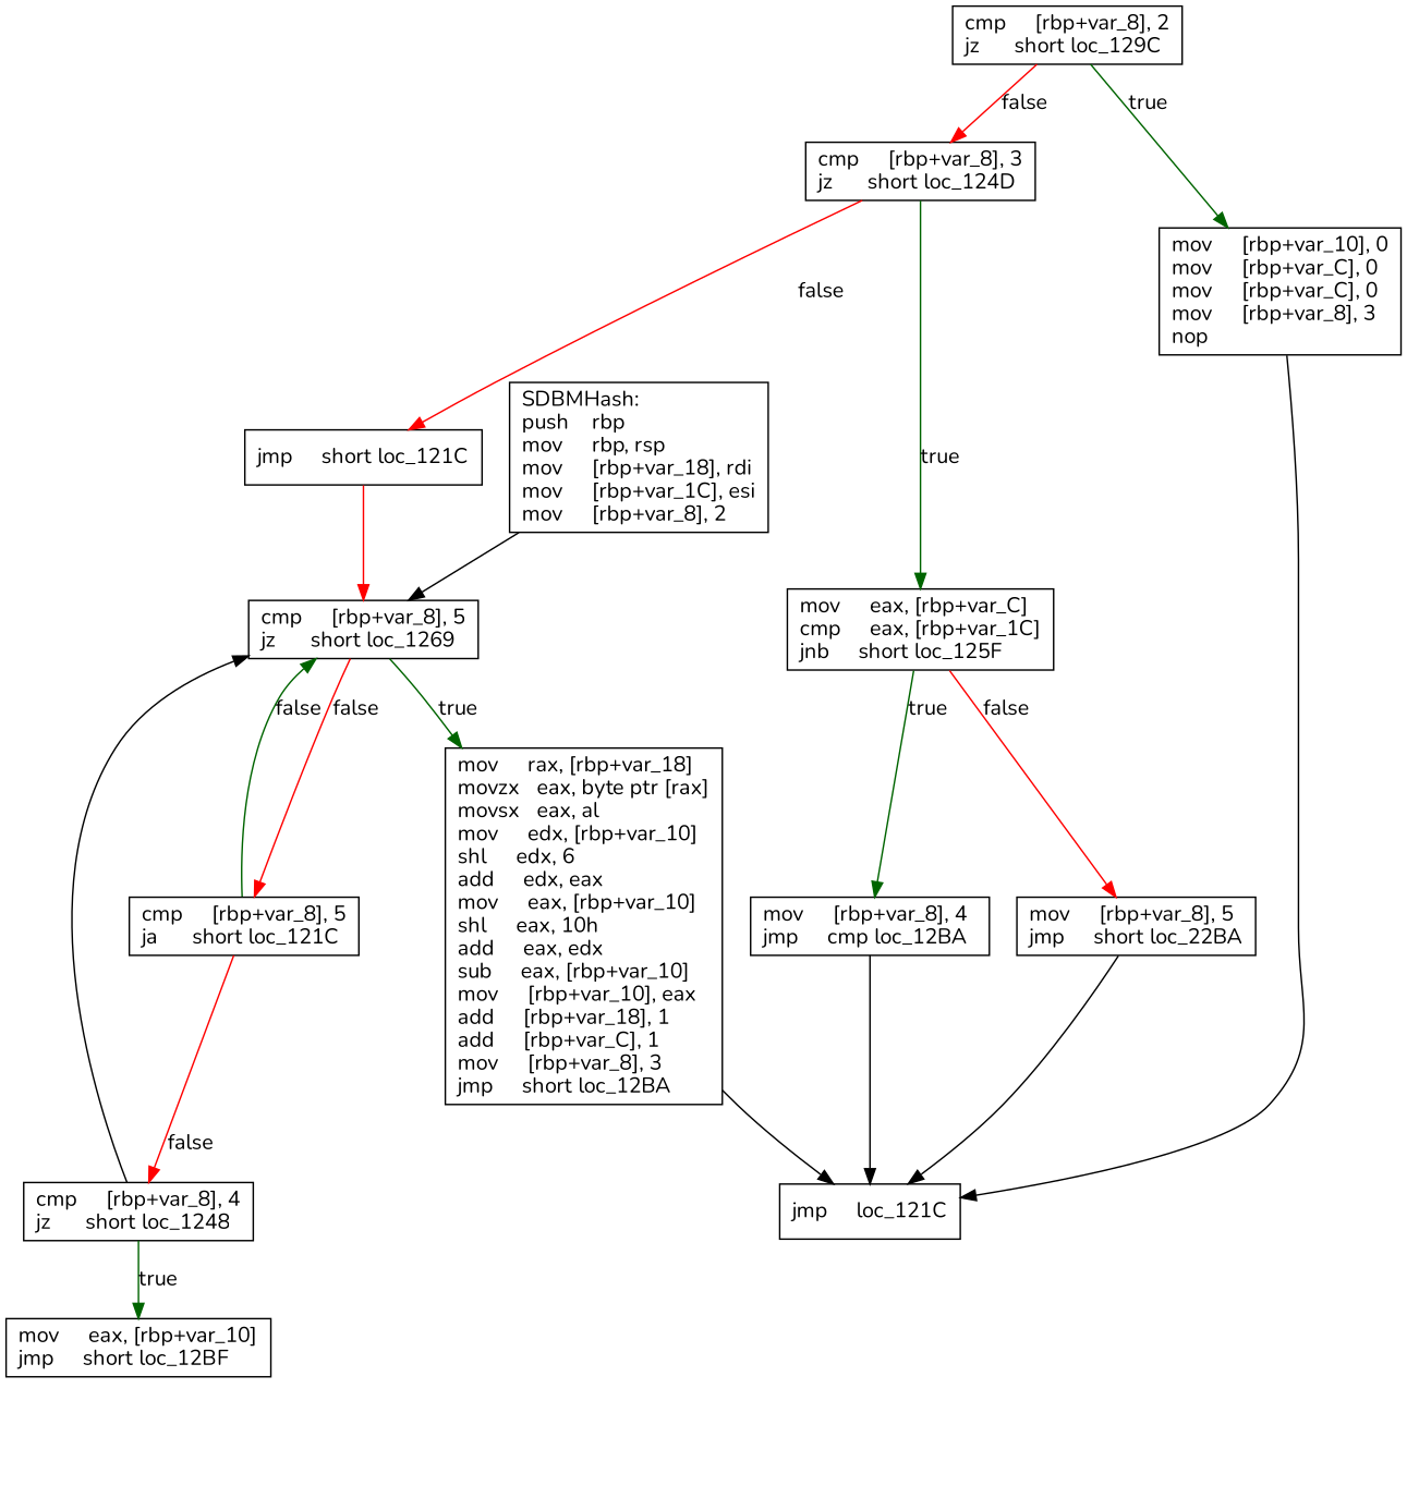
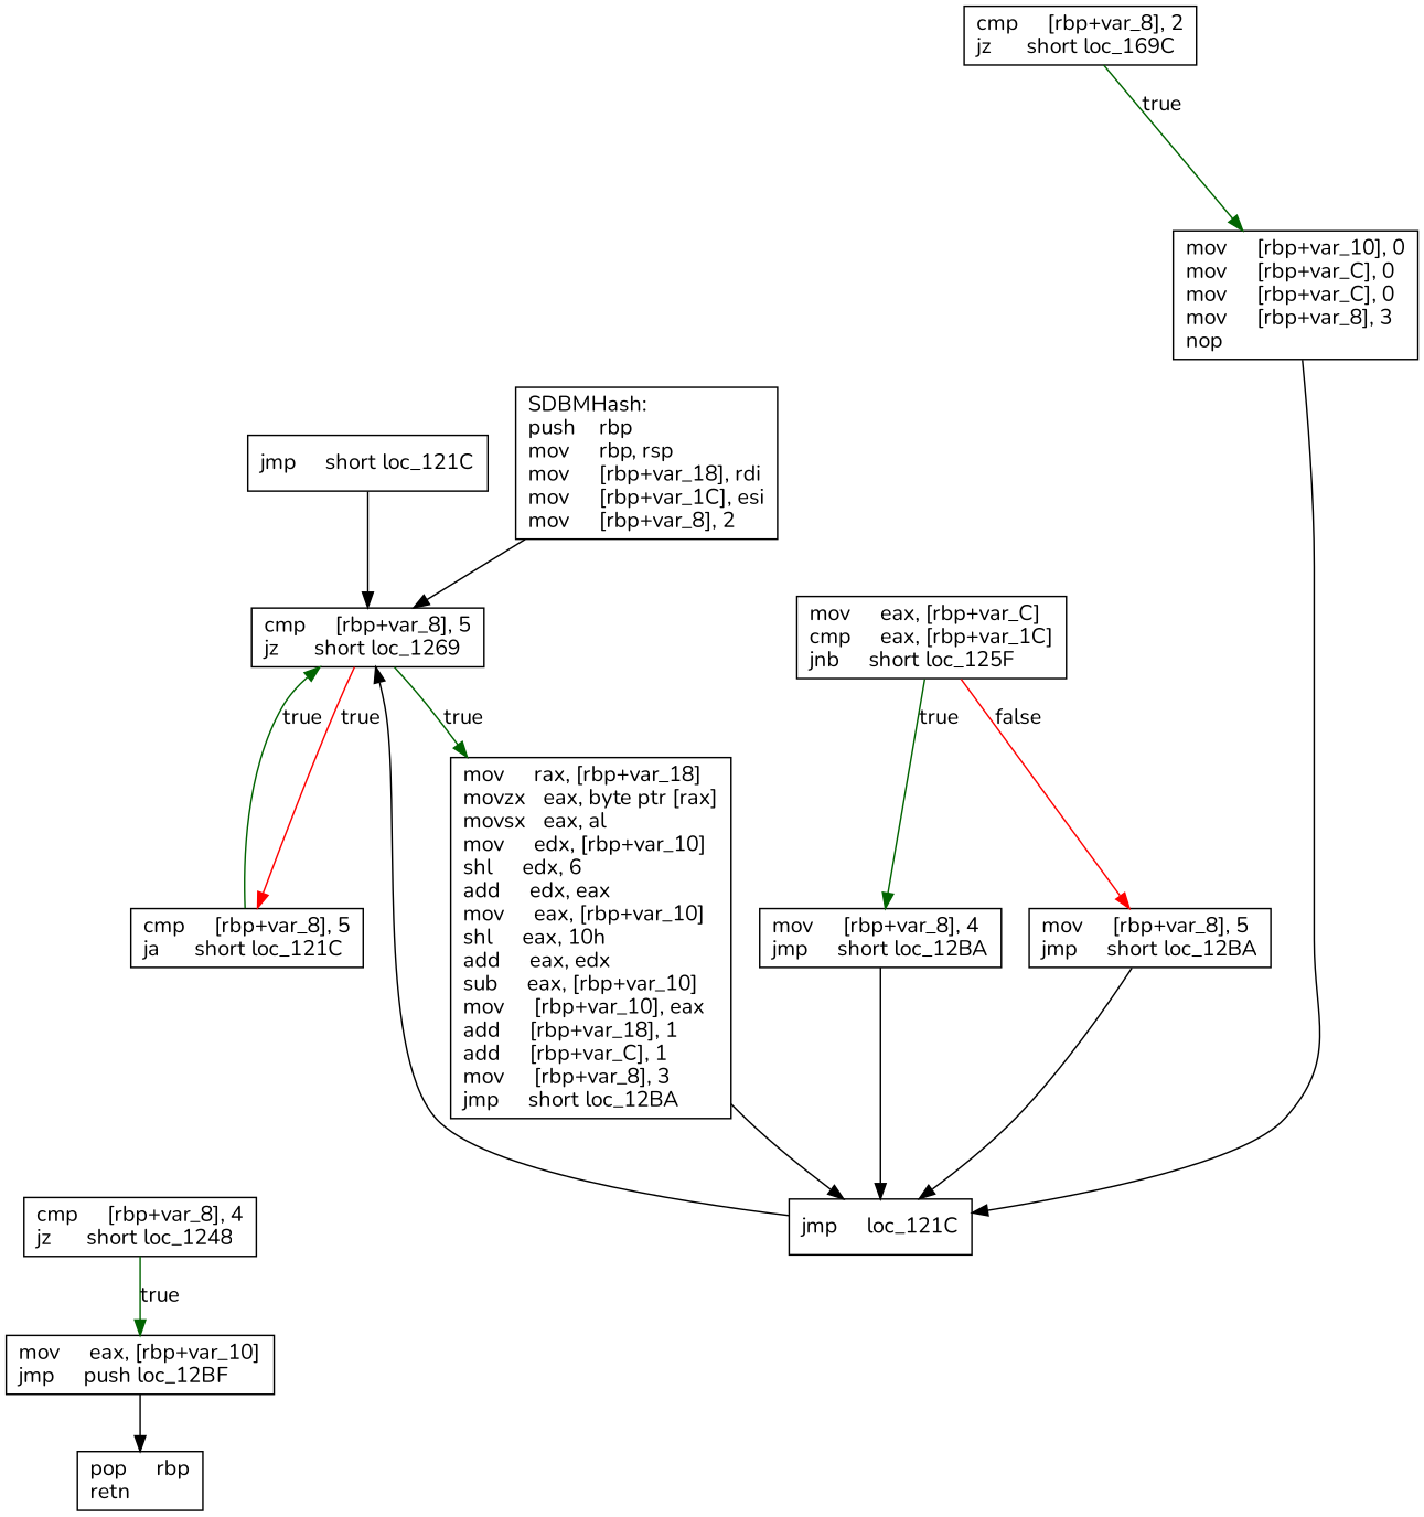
  digraph {
    fontname=Nunito
    node [fontname=Nunito shape=box]
    edge [fontname=Nunito]
    n1 [label="SDBMHash:\lpush    rbp\lmov     rbp, rsp\lmov     [rbp+var_18], rdi\lmov     [rbp+var_1C], esi\lmov     [rbp+var_8], 2\l"]
    n2 [label="cmp     [rbp+var_8], 5\ljz      short loc_1269\l"]
    n3 [label="cmp     [rbp+var_8], 5\lja      short loc_121C\l"]
    n4 [label="mov     rax, [rbp+var_18]\lmovzx   eax, byte ptr [rax]\lmovsx   eax, al\lmov     edx, [rbp+var_10]\lshl     edx, 6\ladd     edx, eax\lmov     eax, [rbp+var_10]\lshl     eax, 10h\ladd     eax, edx\lsub     eax, [rbp+var_10]\lmov     [rbp+var_10], eax\ladd     [rbp+var_18], 1\ladd     [rbp+var_C], 1\lmov     [rbp+var_8], 3\ljmp     short loc_12BA\l"]
    n5 [label="cmp     [rbp+var_8], 4\ljz      short loc_1248\l"]
    n6 [label="jmp     loc_121C\l"]
-   n7 [label="mov     eax, [rbp+var_10]\ljmp     short loc_12BF\l"]
-   n9 [label="cmp     [rbp+var_8], 2\ljz      short loc_129C\l"]
-   n10 [label="cmp     [rbp+var_8], 3\ljz      short loc_124D\l"]
+   n7 [label="mov     eax, [rbp+var_10]\ljmp     push loc_12BF\l"]
+   n8 [label="pop     rbp\lretn\l"]
+   n9 [label="cmp     [rbp+var_8], 2\ljz      short loc_169C\l"]
    n11 [label="mov     [rbp+var_10], 0\lmov     [rbp+var_C], 0\lmov     [rbp+var_C], 0\lmov     [rbp+var_8], 3\lnop\l"]
    n12 [label="jmp     short loc_121C\l"]
    n13 [label="mov     eax, [rbp+var_C]\lcmp     eax, [rbp+var_1C]\ljnb     short loc_125F\l"]
-   n14 [label="mov     [rbp+var_8], 5\ljmp     short loc_22BA\l"]
-   n15 [label="mov     [rbp+var_8], 4\ljmp     cmp loc_12BA\l"]
+   n14 [label="mov     [rbp+var_8], 5\ljmp     short loc_12BA\l"]
+   n15 [label="mov     [rbp+var_8], 4\ljmp     short loc_12BA\l"]
    n1 -> n2
-   n2 -> n3 [color=red label=false]
+   n2 -> n3 [color=red label=true]
    n2 -> n4 [color=darkgreen label=true]
-   n3 -> n2 [color=darkgreen label=false]
-   n3 -> n5 [color=red label=false]
+   n3 -> n2 [color=darkgreen label=true]
    n4 -> n6
    n5 -> n7 [color=darkgreen label=true]
-   n5 -> n2
-   n9 -> n10 [color=red label=false]
+   n6 -> n2
+   n7 -> n8
    n9 -> n11 [color=darkgreen label=true]
-   n10 -> n12 [color=red label=false]
-   n10 -> n13 [color=darkgreen label=true]
    n11 -> n6
-   n12 -> n2 [color=red]
+   n12 -> n2
    n13 -> n14 [color=red label=false]
    n13 -> n15 [color=darkgreen label=true]
    n14 -> n6
    n15 -> n6
  }
